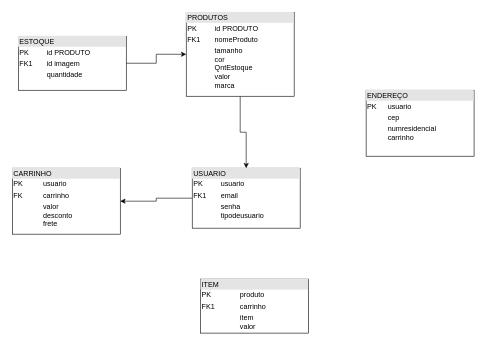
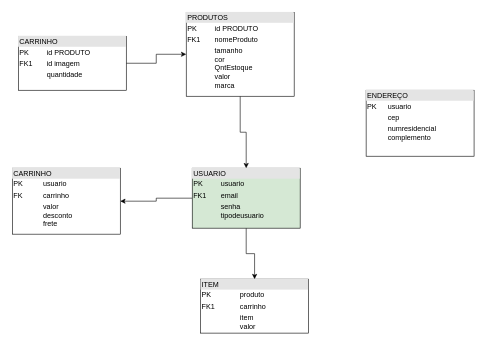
  <mxCell id="0" />
  <mxCell id="1" parent="0" />
  <mxCell id="2" value="" style="edgeStyle=orthogonalEdgeStyle;rounded=0;orthogonalLoop=1;jettySize=auto;html=1;" edge="1" parent="1" source="3" target="5"><mxGeometry relative="1" as="geometry" /></mxCell>
- <mxCell id="3" value="&lt;div style=&quot;box-sizing:border-box;width:100%;background:#e4e4e4;padding:2px;&quot;&gt;ESTOQUE&lt;/div&gt;&lt;table style=&quot;width:100%;font-size:1em;&quot; cellpadding=&quot;2&quot; cellspacing=&quot;0&quot;&gt;&lt;tbody&gt;&lt;tr&gt;&lt;td&gt;PK&lt;/td&gt;&lt;td&gt;id PRODUTO&lt;/td&gt;&lt;/tr&gt;&lt;tr&gt;&lt;td&gt;FK1&lt;/td&gt;&lt;td&gt;id imagem&lt;/td&gt;&lt;/tr&gt;&lt;tr&gt;&lt;td&gt;&lt;/td&gt;&lt;td&gt;quantidade&lt;/td&gt;&lt;/tr&gt;&lt;/tbody&gt;&lt;/table&gt;" style="verticalAlign=top;align=left;overflow=fill;html=1;" vertex="1" parent="1"><mxGeometry x="30" y="60" width="180" height="90" as="geometry" /></mxCell>
+ <mxCell id="3" value="&lt;div style=&quot;box-sizing:border-box;width:100%;background:#e4e4e4;padding:2px;&quot;&gt;CARRINHO&lt;/div&gt;&lt;table style=&quot;width:100%;font-size:1em;&quot; cellpadding=&quot;2&quot; cellspacing=&quot;0&quot;&gt;&lt;tbody&gt;&lt;tr&gt;&lt;td&gt;PK&lt;/td&gt;&lt;td&gt;id PRODUTO&lt;/td&gt;&lt;/tr&gt;&lt;tr&gt;&lt;td&gt;FK1&lt;/td&gt;&lt;td&gt;id imagem&lt;/td&gt;&lt;/tr&gt;&lt;tr&gt;&lt;td&gt;&lt;/td&gt;&lt;td&gt;quantidade&lt;/td&gt;&lt;/tr&gt;&lt;/tbody&gt;&lt;/table&gt;" style="verticalAlign=top;align=left;overflow=fill;html=1;" vertex="1" parent="1"><mxGeometry x="30" y="60" width="180" height="90" as="geometry" /></mxCell>
  <mxCell id="4" style="edgeStyle=orthogonalEdgeStyle;rounded=0;orthogonalLoop=1;jettySize=auto;html=1;entryX=0.5;entryY=0;entryDx=0;entryDy=0;" edge="1" parent="1" source="5" target="10"><mxGeometry relative="1" as="geometry" /></mxCell>
  <mxCell id="5" value="&lt;div style=&quot;box-sizing:border-box;width:100%;background:#e4e4e4;padding:2px;&quot;&gt;PRODUTOS&lt;/div&gt;&lt;table style=&quot;width:100%;font-size:1em;&quot; cellpadding=&quot;2&quot; cellspacing=&quot;0&quot;&gt;&lt;tbody&gt;&lt;tr&gt;&lt;td&gt;PK&lt;/td&gt;&lt;td&gt;id PRODUTO&lt;/td&gt;&lt;/tr&gt;&lt;tr&gt;&lt;td&gt;FK1&lt;/td&gt;&lt;td&gt;nomeProduto&lt;/td&gt;&lt;/tr&gt;&lt;tr&gt;&lt;td&gt;&lt;/td&gt;&lt;td&gt;tamanho&lt;br&gt;cor&lt;br&gt;QntEstoque&lt;br&gt;valor&lt;br&gt;marca&lt;/td&gt;&lt;/tr&gt;&lt;/tbody&gt;&lt;/table&gt;" style="verticalAlign=top;align=left;overflow=fill;html=1;" vertex="1" parent="1"><mxGeometry x="310" y="20" width="180" height="140" as="geometry" /></mxCell>
  <mxCell id="6" value="&lt;div style=&quot;box-sizing:border-box;width:100%;background:#e4e4e4;padding:2px;&quot;&gt;CARRINHO&lt;/div&gt;&lt;table style=&quot;width:100%;font-size:1em;&quot; cellpadding=&quot;2&quot; cellspacing=&quot;0&quot;&gt;&lt;tbody&gt;&lt;tr&gt;&lt;td&gt;PK&lt;/td&gt;&lt;td&gt;usuario&lt;/td&gt;&lt;/tr&gt;&lt;tr&gt;&lt;td&gt;FK&lt;/td&gt;&lt;td&gt;carrinho&lt;/td&gt;&lt;/tr&gt;&lt;tr&gt;&lt;td&gt;&lt;/td&gt;&lt;td&gt;valor&lt;br&gt;desconto&lt;br&gt;frete&lt;/td&gt;&lt;/tr&gt;&lt;/tbody&gt;&lt;/table&gt;" style="verticalAlign=top;align=left;overflow=fill;html=1;" vertex="1" parent="1"><mxGeometry x="20" y="280" width="180" height="110" as="geometry" /></mxCell>
- <mxCell id="7" value="&lt;div style=&quot;box-sizing:border-box;width:100%;background:#e4e4e4;padding:2px;&quot;&gt;ENDEREÇO&lt;/div&gt;&lt;table style=&quot;width:100%;font-size:1em;&quot; cellpadding=&quot;2&quot; cellspacing=&quot;0&quot;&gt;&lt;tbody&gt;&lt;tr&gt;&lt;td&gt;PK&lt;/td&gt;&lt;td&gt;usuario&lt;/td&gt;&lt;/tr&gt;&lt;tr&gt;&lt;td&gt;&lt;br&gt;&lt;/td&gt;&lt;td&gt;cep&lt;/td&gt;&lt;/tr&gt;&lt;tr&gt;&lt;td&gt;&lt;/td&gt;&lt;td&gt;numresidencial&lt;br&gt;carrinho&lt;br&gt;&lt;/td&gt;&lt;/tr&gt;&lt;/tbody&gt;&lt;/table&gt;" style="verticalAlign=top;align=left;overflow=fill;html=1;" vertex="1" parent="1"><mxGeometry x="610" y="150" width="180" height="110" as="geometry" /></mxCell>
+ <mxCell id="7" value="&lt;div style=&quot;box-sizing:border-box;width:100%;background:#e4e4e4;padding:2px;&quot;&gt;ENDEREÇO&lt;/div&gt;&lt;table style=&quot;width:100%;font-size:1em;&quot; cellpadding=&quot;2&quot; cellspacing=&quot;0&quot;&gt;&lt;tbody&gt;&lt;tr&gt;&lt;td&gt;PK&lt;/td&gt;&lt;td&gt;usuario&lt;/td&gt;&lt;/tr&gt;&lt;tr&gt;&lt;td&gt;&lt;br&gt;&lt;/td&gt;&lt;td&gt;cep&lt;/td&gt;&lt;/tr&gt;&lt;tr&gt;&lt;td&gt;&lt;/td&gt;&lt;td&gt;numresidencial&lt;br&gt;complemento&lt;br&gt;&lt;/td&gt;&lt;/tr&gt;&lt;/tbody&gt;&lt;/table&gt;" style="verticalAlign=top;align=left;overflow=fill;html=1;" vertex="1" parent="1"><mxGeometry x="610" y="150" width="180" height="110" as="geometry" /></mxCell>
  <mxCell id="8" style="edgeStyle=orthogonalEdgeStyle;rounded=0;orthogonalLoop=1;jettySize=auto;html=1;entryX=1;entryY=0.5;entryDx=0;entryDy=0;" edge="1" parent="1" source="10" target="6"><mxGeometry relative="1" as="geometry" /></mxCell>
- <mxCell id="10" value="&lt;div style=&quot;box-sizing:border-box;width:100%;background:#e4e4e4;padding:2px;&quot;&gt;USUARIO&lt;/div&gt;&lt;table style=&quot;width:100%;font-size:1em;&quot; cellpadding=&quot;2&quot; cellspacing=&quot;0&quot;&gt;&lt;tbody&gt;&lt;tr&gt;&lt;td&gt;PK&lt;/td&gt;&lt;td&gt;usuario&lt;/td&gt;&lt;/tr&gt;&lt;tr&gt;&lt;td&gt;FK1&lt;/td&gt;&lt;td&gt;email&lt;/td&gt;&lt;/tr&gt;&lt;tr&gt;&lt;td&gt;&lt;/td&gt;&lt;td&gt;senha&lt;br&gt;tipodeusuario&lt;/td&gt;&lt;/tr&gt;&lt;/tbody&gt;&lt;/table&gt;" style="verticalAlign=top;align=left;overflow=fill;html=1;" vertex="1" parent="1"><mxGeometry x="320" y="280" width="180" height="100" as="geometry" /></mxCell>
+ <mxCell id="9" style="edgeStyle=orthogonalEdgeStyle;rounded=0;orthogonalLoop=1;jettySize=auto;html=1;entryX=0.5;entryY=0;entryDx=0;entryDy=0;" edge="1" parent="1" source="10" target="11"><mxGeometry relative="1" as="geometry" /></mxCell>
+ <mxCell id="10" value="&lt;div style=&quot;box-sizing:border-box;width:100%;background:#e4e4e4;padding:2px;&quot;&gt;USUARIO&lt;/div&gt;&lt;table style=&quot;width:100%;font-size:1em;&quot; cellpadding=&quot;2&quot; cellspacing=&quot;0&quot;&gt;&lt;tbody&gt;&lt;tr&gt;&lt;td&gt;PK&lt;/td&gt;&lt;td&gt;usuario&lt;/td&gt;&lt;/tr&gt;&lt;tr&gt;&lt;td&gt;FK1&lt;/td&gt;&lt;td&gt;email&lt;/td&gt;&lt;/tr&gt;&lt;tr&gt;&lt;td&gt;&lt;/td&gt;&lt;td&gt;senha&lt;br&gt;tipodeusuario&lt;/td&gt;&lt;/tr&gt;&lt;/tbody&gt;&lt;/table&gt;" style="verticalAlign=top;align=left;overflow=fill;html=1;fillColor=#d5e8d4;" vertex="1" parent="1"><mxGeometry x="320" y="280" width="180" height="100" as="geometry" /></mxCell>
  <mxCell id="11" value="&lt;div style=&quot;box-sizing:border-box;width:100%;background:#e4e4e4;padding:2px;&quot;&gt;ITEM&lt;/div&gt;&lt;table style=&quot;width:100%;font-size:1em;&quot; cellpadding=&quot;2&quot; cellspacing=&quot;0&quot;&gt;&lt;tbody&gt;&lt;tr&gt;&lt;td&gt;PK&lt;/td&gt;&lt;td&gt;produto&lt;/td&gt;&lt;/tr&gt;&lt;tr&gt;&lt;td&gt;FK1&lt;/td&gt;&lt;td&gt;carrinho&lt;/td&gt;&lt;/tr&gt;&lt;tr&gt;&lt;td&gt;&lt;/td&gt;&lt;td&gt;item&lt;br&gt;valor&lt;/td&gt;&lt;/tr&gt;&lt;/tbody&gt;&lt;/table&gt;" style="verticalAlign=top;align=left;overflow=fill;html=1;" vertex="1" parent="1"><mxGeometry x="334" y="465" width="180" height="90" as="geometry" /></mxCell>
